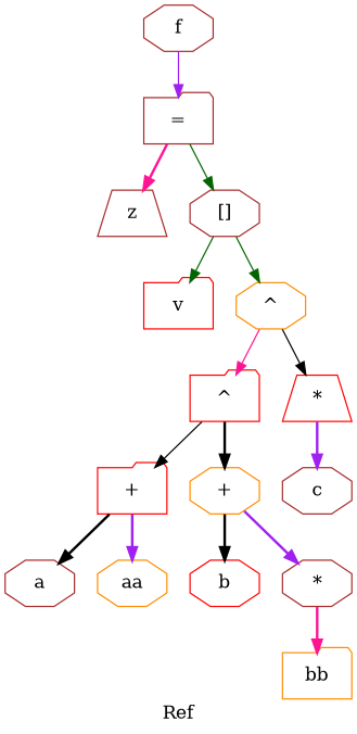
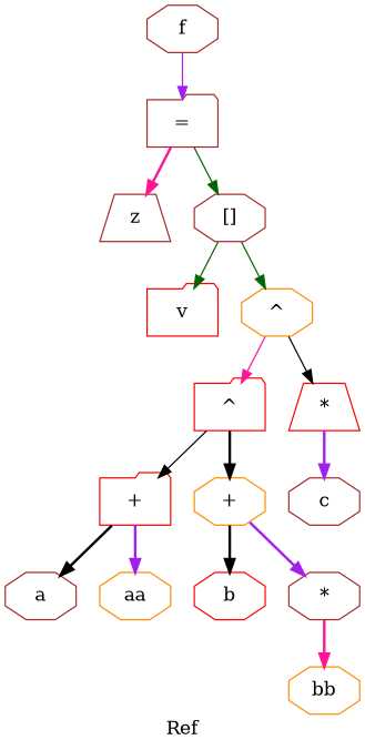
  digraph {
    label=Ref
    node [color=brown shape=octagon]
    edge [color=black style=bold]
    n1 [label=f]
    n2 [label="=" shape=folder]
    n3 [label=z shape=trapezium]
    n4 [label="[]"]
    n5 [color=red label=v shape=folder]
    n6 [color=darkorange label="^"]
    n7 [color=red label="^" shape=folder]
    n8 [color=red label="*" shape=trapezium]
    n9 [color=red label="+" shape=folder]
    n10 [color=darkorange label="+"]
    n11 [label=c]
    n12 [label=a]
    n13 [color=darkorange label=aa]
    n14 [color=red label=b]
    n15 [label="*"]
-   n16 [color=darkorange label=bb shape=folder]
+   n16 [color=darkorange label=bb]
    n1 -> n2 [color=purple style=solid]
    n2 -> n3 [color=deeppink]
    n2 -> n4 [color=darkgreen style=solid]
    n4 -> n5 [color=darkgreen style=solid]
    n4 -> n6 [color=darkgreen style=solid]
    n6 -> n7 [color=deeppink style=solid]
    n6 -> n8 [style=solid]
    n7 -> n9 [style=solid]
    n7 -> n10
    n8 -> n11 [color=purple]
    n9 -> n12
    n9 -> n13 [color=purple]
    n10 -> n14
    n10 -> n15 [color=purple]
    n15 -> n16 [color=deeppink]
  }
